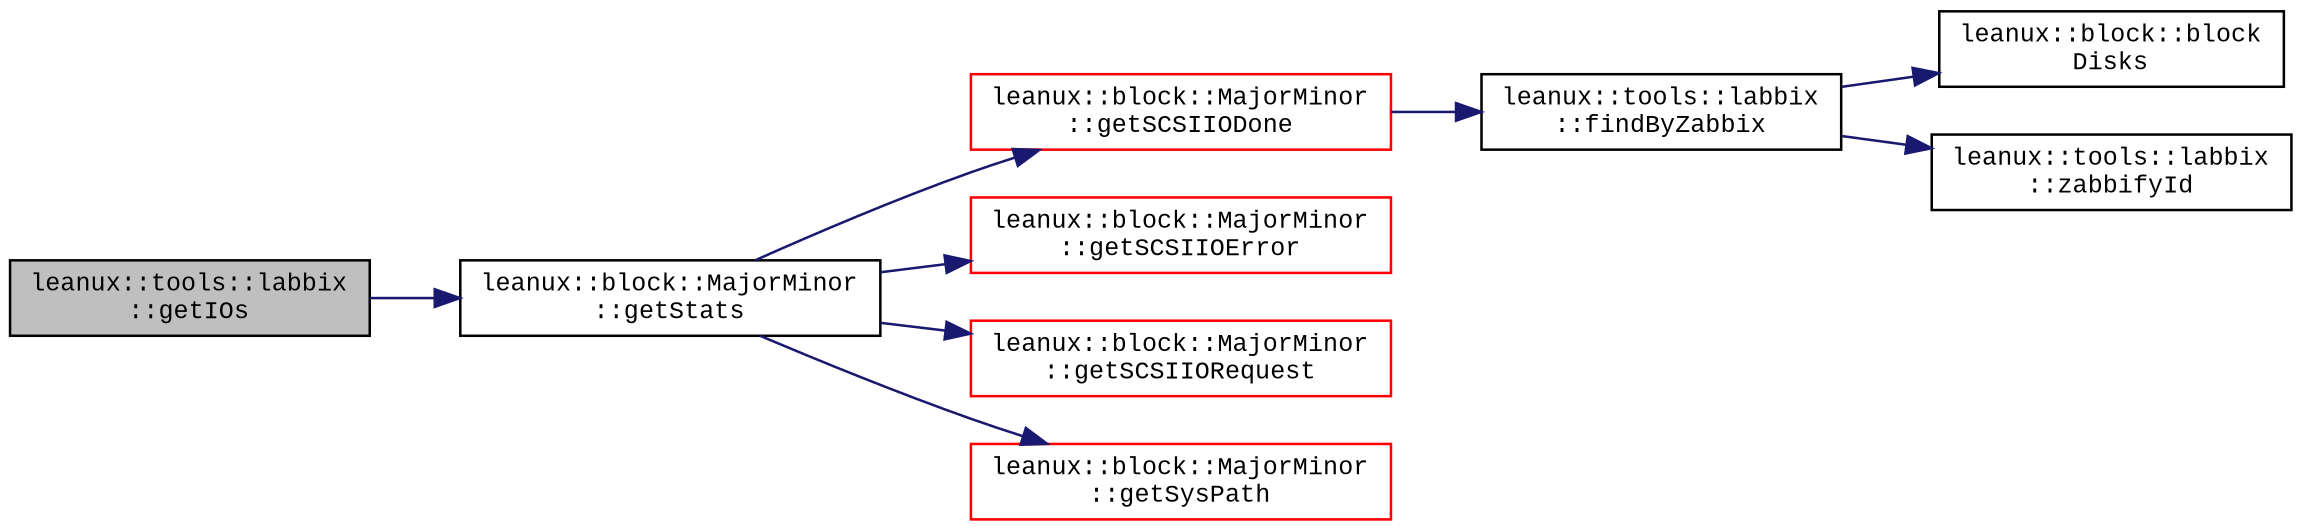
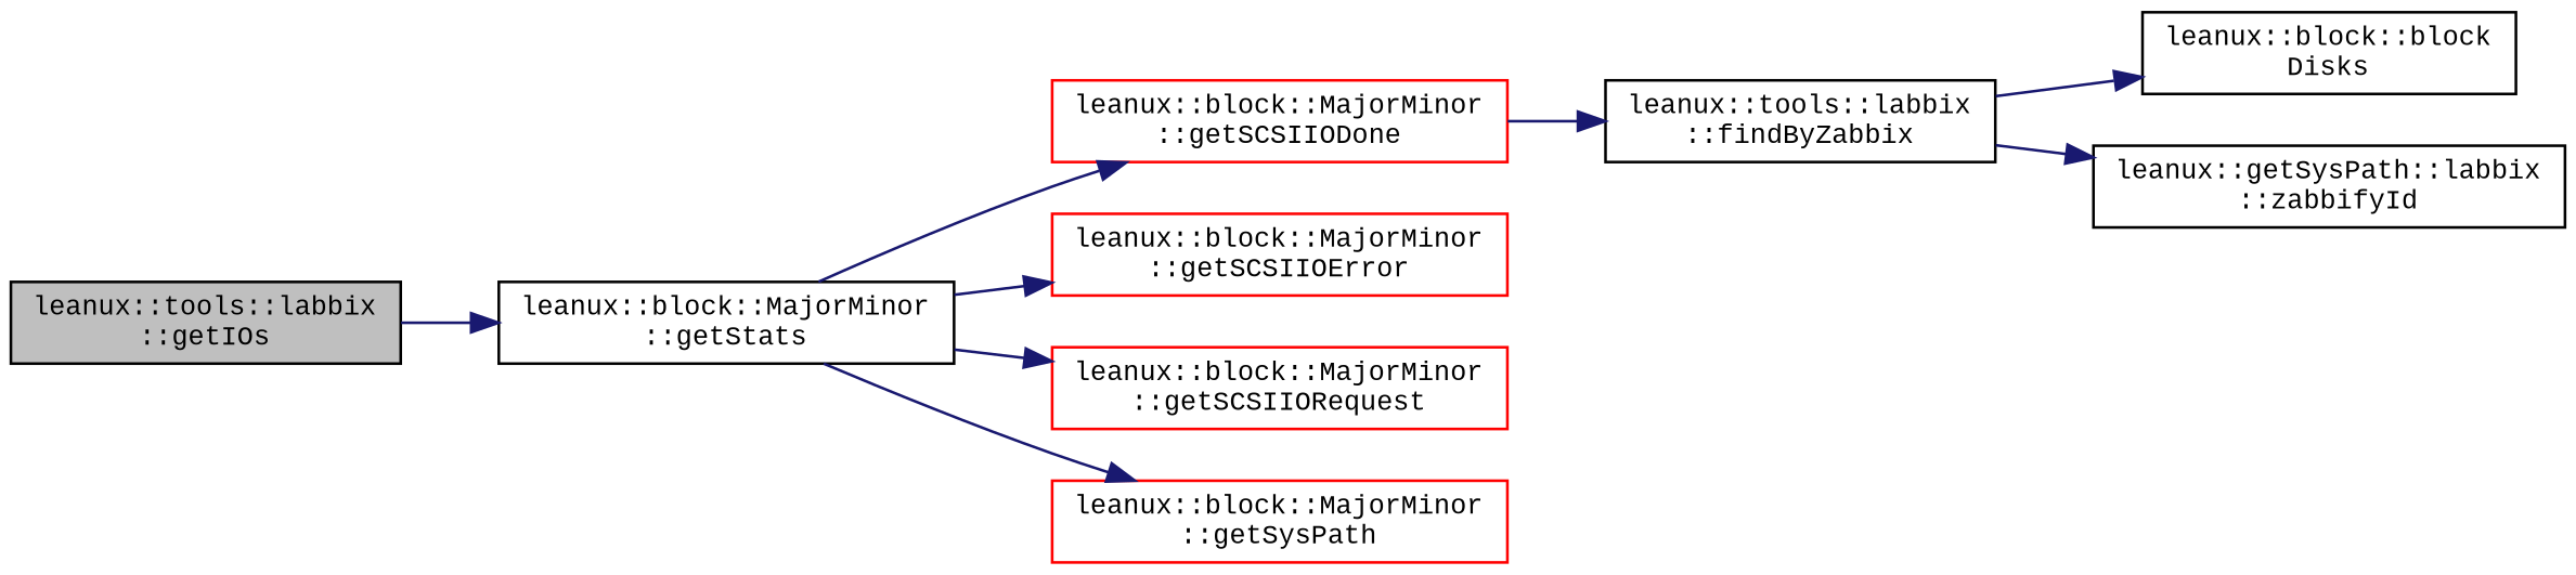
  digraph {
    fontname="Liberation Mono"
    rankdir=LR
    node [color=black fontname="Liberation Mono" fontsize=10 shape=record]
    edge [color=midnightblue fontname="Liberation Mono" fontsize=10 labelfontname=Helvetica labelfontsize=10 style=solid]
    n1 [fillcolor=grey75 fontcolor=black height=0.2 label="leanux::tools::labbix\l::getIOs" style=filled width=0.4]
    n2 [height=0.2 label="leanux::block::MajorMinor\l::getStats" width=0.4]
    n3 [height=0.2 label="leanux::tools::labbix\l::findByZabbix" width=0.4]
    n4 [height=0.2 label="leanux::block::block\lDisks" width=0.4]
-   n5 [height=0.2 label="leanux::tools::labbix\l::zabbifyId" width=0.4]
+   n5 [height=0.2 label="leanux::getSysPath::labbix\l::zabbifyId" width=0.4]
    n6 [color=red height=0.2 label="leanux::block::MajorMinor\l::getSCSIIODone" width=0.4]
    n7 [color=red height=0.2 label="leanux::block::MajorMinor\l::getSCSIIOError" width=0.4]
    n8 [color=red height=0.2 label="leanux::block::MajorMinor\l::getSCSIIORequest" width=0.4]
    n9 [color=red height=0.2 label="leanux::block::MajorMinor\l::getSysPath" width=0.4]
    n1 -> n2
    n2 -> n6
    n2 -> n7
    n2 -> n8
    n2 -> n9
    n3 -> n4
    n3 -> n5
    n6 -> n3
  }
